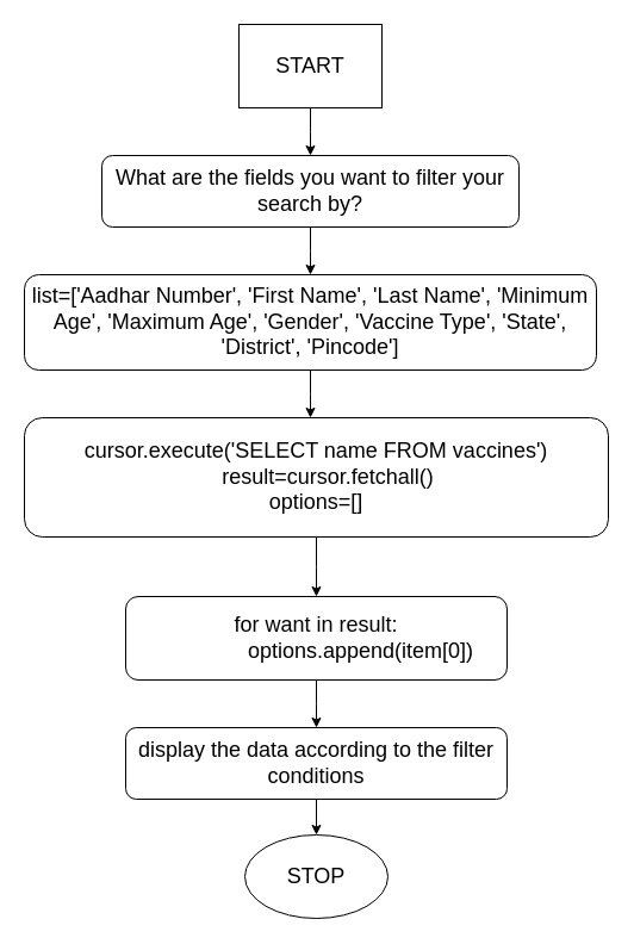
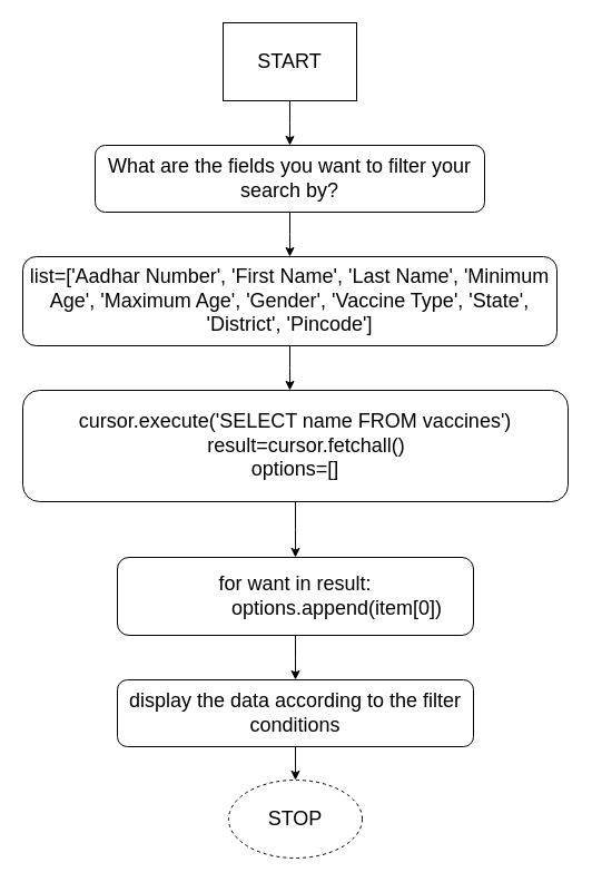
  <mxCell id="0" />
  <mxCell id="1" parent="0" />
  <mxCell id="2" style="edgeStyle=orthogonalEdgeStyle;rounded=0;orthogonalLoop=1;jettySize=auto;html=1;fontSize=18;" parent="1" source="3" edge="1"><mxGeometry relative="1" as="geometry"><mxPoint x="260" y="130" as="targetPoint" /></mxGeometry></mxCell>
  <mxCell id="3" value="&lt;font style=&quot;font-size: 18px&quot;&gt;START&lt;/font&gt;" style="whiteSpace=wrap;html=1;rounded=0;" parent="1" vertex="1"><mxGeometry x="200" y="20" width="120" height="70" as="geometry" /></mxCell>
  <mxCell id="4" style="edgeStyle=orthogonalEdgeStyle;rounded=0;orthogonalLoop=1;jettySize=auto;html=1;fontSize=18;" parent="1" source="5" edge="1"><mxGeometry relative="1" as="geometry"><mxPoint x="260" y="230" as="targetPoint" /></mxGeometry></mxCell>
  <mxCell id="5" value="What are the fields you want to filter your search by?" style="rounded=1;whiteSpace=wrap;html=1;fontSize=18;" parent="1" vertex="1"><mxGeometry x="85" y="130" width="350" height="60" as="geometry" /></mxCell>
  <mxCell id="6" style="edgeStyle=orthogonalEdgeStyle;rounded=0;orthogonalLoop=1;jettySize=auto;html=1;fontSize=18;" parent="1" source="7" edge="1"><mxGeometry relative="1" as="geometry"><mxPoint x="260" y="350" as="targetPoint" /></mxGeometry></mxCell>
  <mxCell id="7" value="list=['Aadhar Number', 'First Name', 'Last Name', 'Minimum Age', 'Maximum Age', 'Gender', 'Vaccine Type', 'State', 'District', 'Pincode']" style="rounded=1;whiteSpace=wrap;html=1;fontSize=18;" parent="1" vertex="1"><mxGeometry x="20" y="230" width="480" height="80" as="geometry" /></mxCell>
  <mxCell id="8" style="edgeStyle=orthogonalEdgeStyle;rounded=0;orthogonalLoop=1;jettySize=auto;html=1;fontSize=18;" parent="1" source="9" edge="1"><mxGeometry relative="1" as="geometry"><mxPoint x="265" y="500" as="targetPoint" /></mxGeometry></mxCell>
  <mxCell id="9" value="&lt;div&gt;cursor.execute('SELECT name FROM vaccines')&lt;/div&gt;&lt;div&gt;&amp;nbsp; &amp;nbsp; result=cursor.fetchall()&lt;/div&gt;&lt;div&gt;options=[]&lt;br&gt;&lt;/div&gt;" style="rounded=1;whiteSpace=wrap;html=1;fontSize=18;" parent="1" vertex="1"><mxGeometry x="20" y="350" width="490" height="100" as="geometry" /></mxCell>
  <mxCell id="10" style="edgeStyle=orthogonalEdgeStyle;rounded=0;orthogonalLoop=1;jettySize=auto;html=1;fontSize=18;" parent="1" source="11" edge="1"><mxGeometry relative="1" as="geometry"><mxPoint x="265" y="610" as="targetPoint" /></mxGeometry></mxCell>
  <mxCell id="11" value="&lt;div&gt;for want in result:&lt;/div&gt;&lt;div&gt;&amp;nbsp; &amp;nbsp; &amp;nbsp; &amp;nbsp; &amp;nbsp; &amp;nbsp; &amp;nbsp; &amp;nbsp;options.append(item[0])&lt;/div&gt;" style="rounded=1;whiteSpace=wrap;html=1;fontSize=18;" parent="1" vertex="1"><mxGeometry x="105" y="500" width="320" height="70" as="geometry" /></mxCell>
- <mxCell id="12" value="STOP" style="ellipse;whiteSpace=wrap;html=1;fontSize=18;" parent="1" vertex="1"><mxGeometry x="205" y="700" width="120" height="70" as="geometry" /></mxCell>
+ <mxCell id="12" value="STOP" style="ellipse;whiteSpace=wrap;html=1;fontSize=18;dashed=1;" parent="1" vertex="1"><mxGeometry x="205" y="700" width="120" height="70" as="geometry" /></mxCell>
  <mxCell id="13" value="" style="edgeStyle=orthogonalEdgeStyle;rounded=0;orthogonalLoop=1;jettySize=auto;html=1;" edge="1" parent="1" source="14" target="12"><mxGeometry relative="1" as="geometry" /></mxCell>
  <mxCell id="14" value="&lt;span style=&quot;font-size: 18px&quot;&gt;display the data according to the filter conditions&lt;/span&gt;" style="rounded=1;whiteSpace=wrap;html=1;" vertex="1" parent="1"><mxGeometry x="105" y="610" width="320" height="60" as="geometry" /></mxCell>
